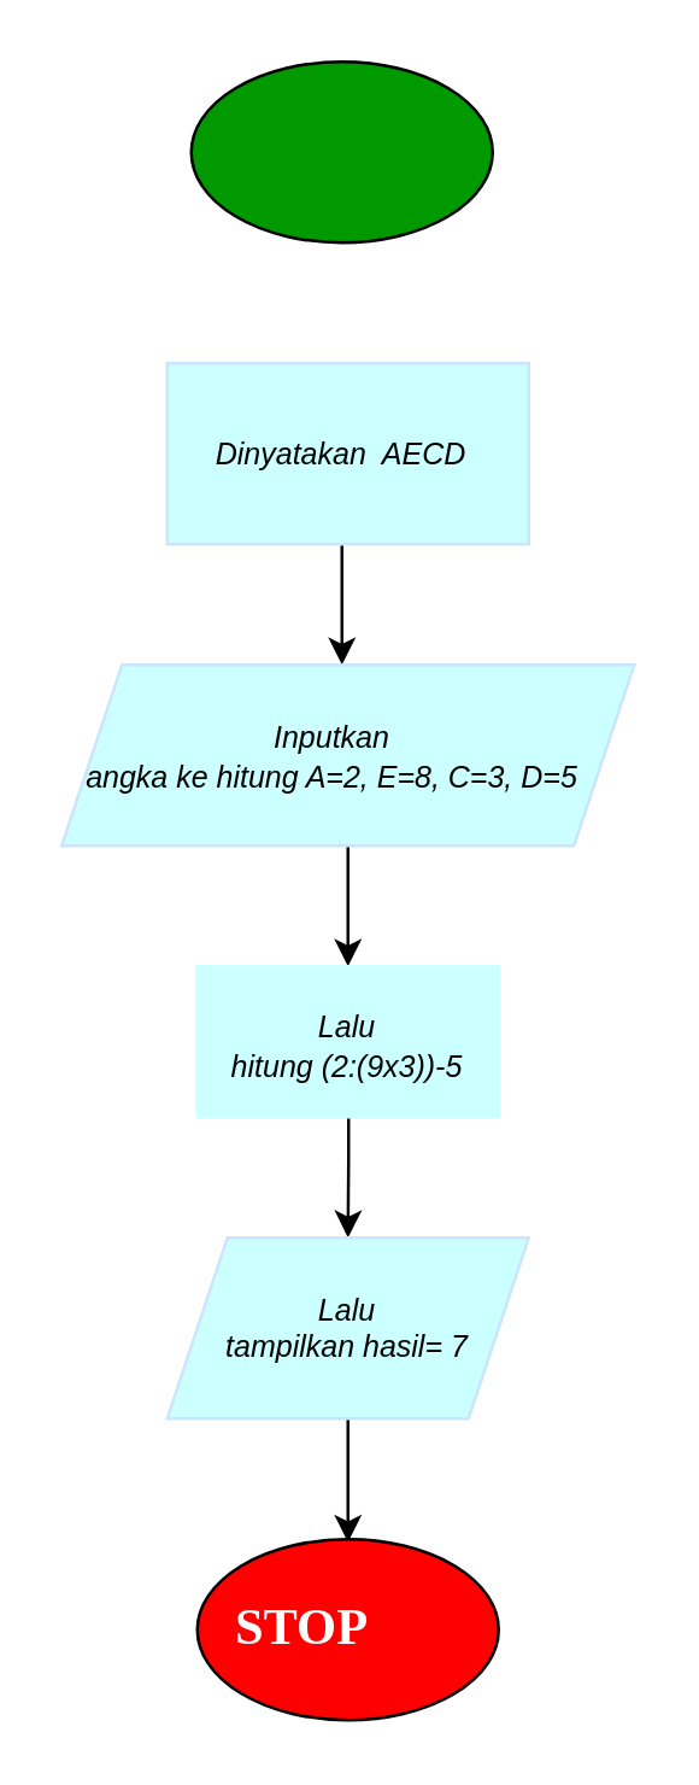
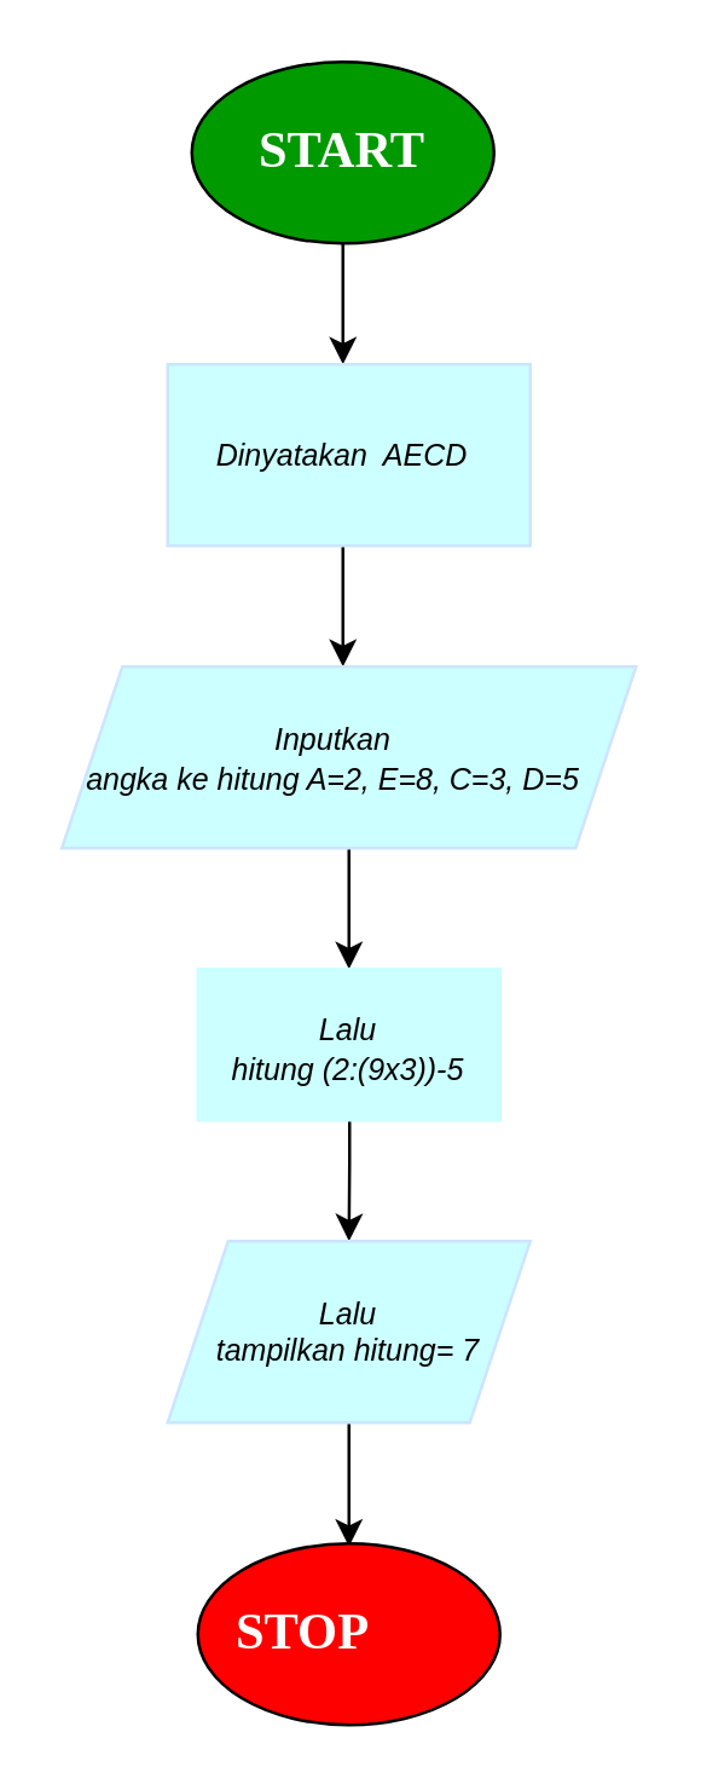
  <mxCell id="0" />
  <mxCell id="1" parent="0" />
  <mxCell id="2" value="" style="edgeStyle=orthogonalEdgeStyle;rounded=0;orthogonalLoop=1;jettySize=auto;html=1;" edge="1" parent="1"><mxGeometry relative="1" as="geometry"><mxPoint x="113" y="170" as="sourcePoint" /><mxPoint x="113" y="220" as="targetPoint" /><Array as="points"><mxPoint x="113" y="160" /><mxPoint x="113" y="160" /></Array></mxGeometry></mxCell>
  <mxCell id="3" value="" style="edgeStyle=orthogonalEdgeStyle;rounded=0;orthogonalLoop=1;jettySize=auto;html=1;" edge="1" parent="1"><mxGeometry relative="1" as="geometry"><mxPoint x="115" y="456" as="sourcePoint" /><mxPoint x="115" y="511" as="targetPoint" /></mxGeometry></mxCell>
  <mxCell id="4" value="" style="edgeStyle=orthogonalEdgeStyle;rounded=0;orthogonalLoop=1;jettySize=auto;html=1;" edge="1" parent="1" source="17" target="20"><mxGeometry relative="1" as="geometry" /></mxCell>
  <mxCell id="5" value="" style="edgeStyle=orthogonalEdgeStyle;rounded=0;orthogonalLoop=1;jettySize=auto;html=1;" edge="1" parent="1"><mxGeometry relative="1" as="geometry"><mxPoint x="115" y="263" as="sourcePoint" /><mxPoint x="115" y="320" as="targetPoint" /><Array as="points"><mxPoint x="115" y="253" /><mxPoint x="115" y="253" /></Array></mxGeometry></mxCell>
+ <mxCell id="6" value="" style="edgeStyle=orthogonalEdgeStyle;rounded=0;orthogonalLoop=1;jettySize=auto;html=1;" edge="1" parent="1" source="11" target="8"><mxGeometry relative="1" as="geometry" /></mxCell>
  <mxCell id="7" value="" style="rounded=0;whiteSpace=wrap;html=1;fillColor=#CCFFFF;strokeColor=#CCE5FF;" vertex="1" parent="1"><mxGeometry x="55" y="120" width="120" height="60" as="geometry" /></mxCell>
  <mxCell id="8" value="&lt;font face=&quot;Helvetica&quot; style=&quot;font-size: 10px;&quot;&gt;&lt;i&gt;Dinyatakan&amp;nbsp; AECD&lt;/i&gt;&lt;/font&gt;" style="text;strokeColor=none;align=center;fillColor=none;html=1;verticalAlign=middle;whiteSpace=wrap;rounded=0;" vertex="1" parent="1"><mxGeometry x="58" y="120" width="110" height="60" as="geometry" /></mxCell>
  <mxCell id="9" value="" style="group" vertex="1" connectable="0" parent="1"><mxGeometry x="63" y="20" width="100" height="60" as="geometry" /></mxCell>
  <mxCell id="10" value="" style="ellipse;whiteSpace=wrap;html=1;fillColor=#009900;" vertex="1" parent="9"><mxGeometry width="100" height="60" as="geometry" /></mxCell>
+ <mxCell id="11" value="&lt;h3&gt;&lt;font face=&quot;Tahoma&quot; color=&quot;#ffffff&quot; style=&quot;font-size: 17px;&quot;&gt;START&lt;/font&gt;&lt;/h3&gt;" style="text;strokeColor=none;align=center;fillColor=none;html=1;verticalAlign=middle;whiteSpace=wrap;rounded=0;" vertex="1" parent="9"><mxGeometry x="20" y="15" width="60" height="30" as="geometry" /></mxCell>
  <mxCell id="12" value="" style="group" vertex="1" connectable="0" parent="1"><mxGeometry x="20" y="220" width="190" height="60" as="geometry" /></mxCell>
  <mxCell id="13" value="" style="shape=parallelogram;perimeter=parallelogramPerimeter;whiteSpace=wrap;html=1;fixedSize=1;fillColor=#CCFFFF;strokeColor=#CCE5FF;" vertex="1" parent="12"><mxGeometry width="190" height="60" as="geometry" /></mxCell>
  <mxCell id="14" value="&lt;font style=&quot;font-size: 10px;&quot;&gt;&lt;i&gt;Inputkan&lt;/i&gt;&lt;/font&gt;&lt;div style=&quot;font-size: 10px;&quot;&gt;&lt;font style=&quot;font-size: 10px;&quot;&gt;&lt;i&gt;angka ke hitung A=2, E=8, C=3, D=5&lt;/i&gt;&lt;/font&gt;&lt;/div&gt;" style="text;strokeColor=none;align=center;fillColor=none;html=1;verticalAlign=middle;whiteSpace=wrap;rounded=0;" vertex="1" parent="12"><mxGeometry y="10" width="180" height="40" as="geometry" /></mxCell>
  <mxCell id="15" value="" style="group" vertex="1" connectable="0" parent="1"><mxGeometry x="65" y="340" width="100" height="50" as="geometry" /></mxCell>
  <mxCell id="16" value="" style="rounded=0;whiteSpace=wrap;html=1;fillColor=#CCFFFF;strokeColor=#CCFFFF;" vertex="1" parent="15"><mxGeometry y="-20" width="100" height="50" as="geometry" /></mxCell>
  <mxCell id="17" value="&lt;font style=&quot;font-size: 10px;&quot;&gt;&lt;i&gt;Lalu&lt;/i&gt;&lt;/font&gt;&lt;div style=&quot;font-size: 10px;&quot;&gt;&lt;font style=&quot;font-size: 10px;&quot;&gt;&lt;i&gt;hitung (2:(9x3))-5&lt;/i&gt;&lt;/font&gt;&lt;/div&gt;" style="text;strokeColor=none;align=center;fillColor=none;html=1;verticalAlign=middle;whiteSpace=wrap;rounded=0;" vertex="1" parent="15"><mxGeometry x="7" y="-8" width="86.26" height="27" as="geometry" /></mxCell>
  <mxCell id="18" value="" style="group" vertex="1" connectable="0" parent="1"><mxGeometry x="55" y="410" width="120" height="60" as="geometry" /></mxCell>
  <mxCell id="19" value="" style="shape=parallelogram;perimeter=parallelogramPerimeter;whiteSpace=wrap;html=1;fixedSize=1;fillColor=#CCFFFF;strokeColor=#CCE5FF;" vertex="1" parent="18"><mxGeometry width="120" height="60" as="geometry" /></mxCell>
- <mxCell id="20" value="&lt;i style=&quot;font-size: 10px;&quot;&gt;Lalu&lt;/i&gt;&lt;div style=&quot;font-size: 10px;&quot;&gt;&lt;i style=&quot;font-size: 10px;&quot;&gt;tampilkan hasil= 7&lt;/i&gt;&lt;/div&gt;" style="text;strokeColor=none;align=center;fillColor=none;html=1;verticalAlign=middle;whiteSpace=wrap;rounded=0;fontSize=10;" vertex="1" parent="18"><mxGeometry width="120" height="60" as="geometry" /></mxCell>
+ <mxCell id="20" value="&lt;i style=&quot;font-size: 10px;&quot;&gt;Lalu&lt;/i&gt;&lt;div style=&quot;font-size: 10px;&quot;&gt;&lt;i style=&quot;font-size: 10px;&quot;&gt;tampilkan hitung= 7&lt;/i&gt;&lt;/div&gt;" style="text;strokeColor=none;align=center;fillColor=none;html=1;verticalAlign=middle;whiteSpace=wrap;rounded=0;fontSize=10;" vertex="1" parent="18"><mxGeometry width="120" height="60" as="geometry" /></mxCell>
  <mxCell id="21" value="" style="group" vertex="1" connectable="0" parent="1"><mxGeometry x="65" y="510" width="100" height="60" as="geometry" /></mxCell>
  <mxCell id="22" value="" style="ellipse;whiteSpace=wrap;html=1;fillColor=#FF0000;" vertex="1" parent="21"><mxGeometry width="100" height="60" as="geometry" /></mxCell>
  <mxCell id="23" value="&lt;h3&gt;&lt;font face=&quot;Tahoma&quot; color=&quot;#ffffff&quot; style=&quot;font-size: 17px;&quot;&gt;STOP&lt;/font&gt;&lt;/h3&gt;" style="text;strokeColor=none;align=center;fillColor=none;html=1;verticalAlign=middle;whiteSpace=wrap;rounded=0;" vertex="1" parent="21"><mxGeometry x="5" y="15" width="60" height="30" as="geometry" /></mxCell>
